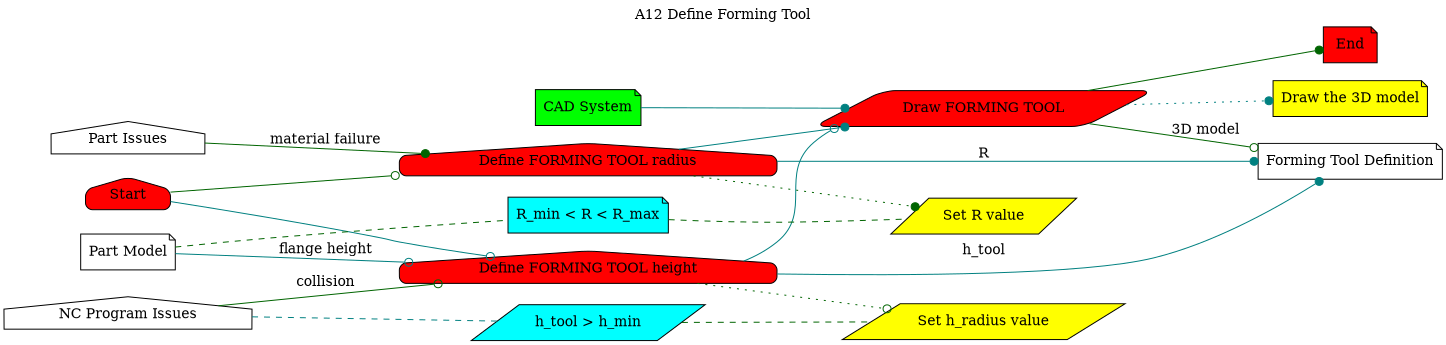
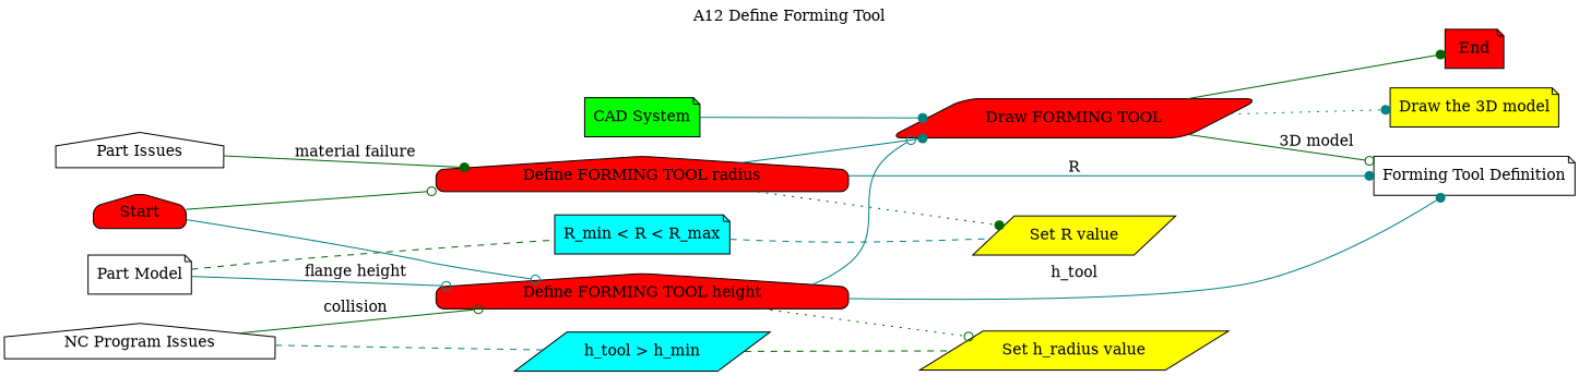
  digraph {
    label="A12 Define Forming Tool"
    labelloc=t
    rankdir=LR
    node [color=black fillcolor=red shape=note style=filled]
    edge [arrowhead=dot color=teal dir=forward style=solid]
    Start [shape=house style="filled, rounded"]
    n2 [label="Define FORMING TOOL radius" shape=house style="filled, rounded"]
    n3 [label="Define FORMING TOOL height" shape=house style="filled, rounded"]
    n4 [label="Draw FORMING TOOL" shape=parallelogram style="filled, rounded"]
    n5 [fillcolor=yellow label="Set R value" shape=parallelogram]
    n6 [fillcolor=white label="Forming Tool Definition"]
    n7 [fillcolor=yellow label="Set h_radius value" shape=parallelogram]
    End [style="filled, rounded"]
    n9 [fillcolor=yellow label="Draw the 3D model"]
    n10 [fillcolor=green label="CAD System"]
    n11 [fillcolor=white label="Part Model"]
    n12 [fillcolor=cyan label="R_min < R < R_max"]
    n13 [fillcolor=white label="Part Issues" shape=house]
    n14 [fillcolor=white label="NC Program Issues" shape=house]
    n15 [fillcolor=cyan label="h_tool > h_min" shape=parallelogram]
    Start -> n2 [arrowhead=odot color=darkgreen]
    Start -> n3 [arrowhead=odot]
    n2 -> n4
    n2 -> n5 [color=darkgreen style=dotted]
    n2 -> n6 [label=R]
    n3 -> n4 [arrowhead=odot]
    n3 -> n6 [label=h_tool]
    n3 -> n7 [arrowhead=odot color=darkgreen style=dotted]
    n4 -> n6 [arrowhead=odot color=darkgreen label="3D model"]
    n4 -> End [color=darkgreen]
    n4 -> n9 [style=dotted]
    n10 -> n4
    n11 -> n3 [arrowhead=odot label="flange height"]
    n11 -> n12 [color=darkgreen dir=none style=dashed arrowhead=""]
-   n12 -> n5 [color=darkgreen dir=none style=dashed arrowhead=""]
+   n12 -> n5 [dir=none style=dashed arrowhead=""]
    n13 -> n2 [color=darkgreen label="material failure"]
    n14 -> n3 [arrowhead=odot color=darkgreen label=collision]
    n14 -> n15 [dir=none style=dashed arrowhead=""]
    n15 -> n7 [color=darkgreen dir=none style=dashed arrowhead=""]
  }
